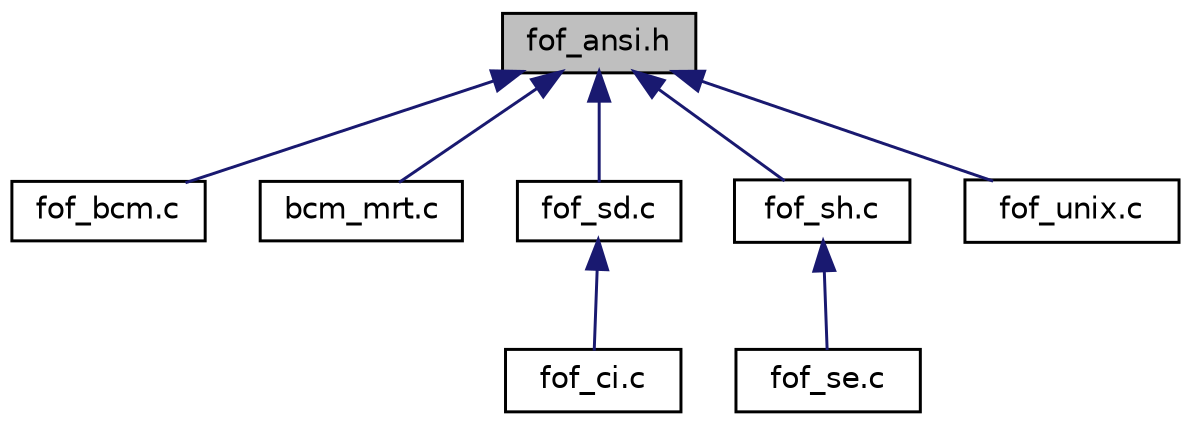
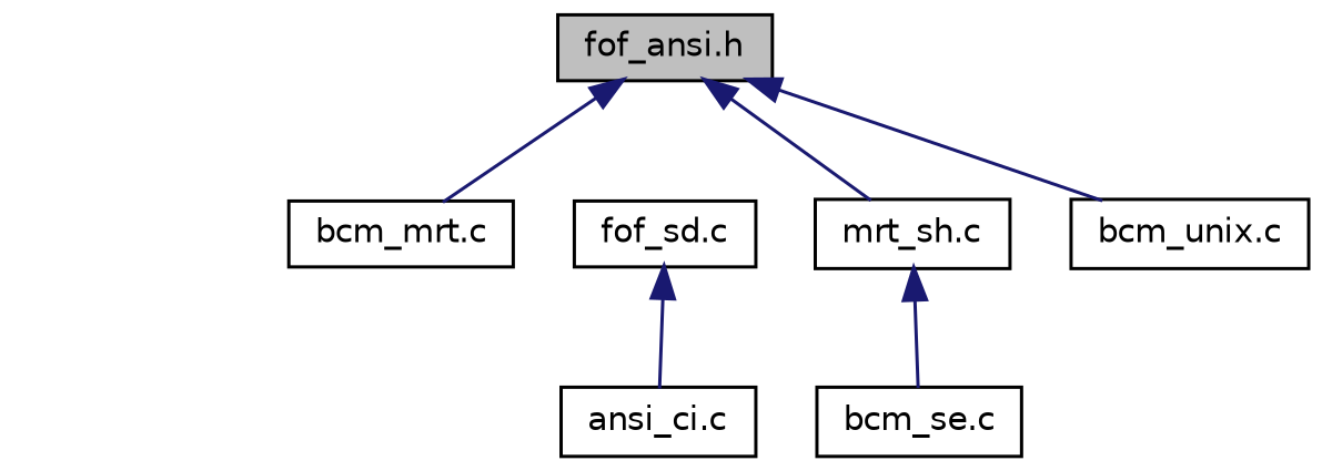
  digraph {
    node [color=black fillcolor=white fontname=Helvetica fontsize=10 shape=record style=filled]
    edge [color=midnightblue dir=back fontname=Helvetica fontsize=10 labelfontname=Helvetica labelfontsize=10 style=solid]
    n1 [fillcolor=grey75 fontcolor=black height=0.2 label="fof_ansi.h" width=0.4]
-   n2 [height=0.2 label="fof_bcm.c" width=0.4]
    n3 [height=0.2 label="bcm_mrt.c" width=0.4]
    n4 [height=0.2 label="fof_sd.c" width=0.4]
-   n5 [height=0.2 label="fof_sh.c" width=0.4]
-   n6 [height=0.2 label="fof_unix.c" width=0.4]
-   n7 [height=0.2 label="fof_ci.c" width=0.4]
-   n8 [height=0.2 label="fof_se.c" width=0.4]
-   n1 -> n2
+   n5 [height=0.2 label="mrt_sh.c" width=0.4]
+   n6 [height=0.2 label="bcm_unix.c" width=0.4]
+   n7 [height=0.2 label="ansi_ci.c" width=0.4]
+   n8 [height=0.2 label="bcm_se.c" width=0.4]
    n1 -> n3
-   n1 -> n4
    n1 -> n5
    n1 -> n6
    n4 -> n7
    n5 -> n8
  }
